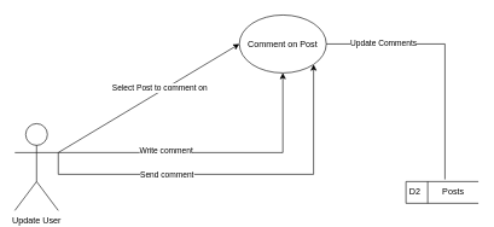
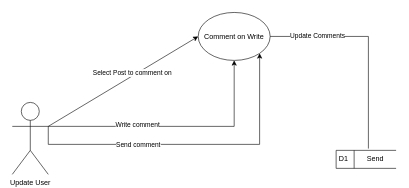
  <mxCell id="0" />
  <mxCell id="1" parent="0" />
  <mxCell id="2" style="rounded=0;orthogonalLoop=1;jettySize=auto;html=1;exitX=1;exitY=0.333;exitDx=0;exitDy=0;exitPerimeter=0;entryX=0;entryY=0.5;entryDx=0;entryDy=0;" edge="1" parent="1" source="8" target="9"><mxGeometry relative="1" as="geometry" /></mxCell>
  <mxCell id="3" value="Select Post to comment on" style="edgeLabel;html=1;align=center;verticalAlign=middle;resizable=0;points=[];" vertex="1" connectable="0" parent="2"><mxGeometry x="0.543" relative="1" as="geometry"><mxPoint x="-53" y="26" as="offset" /></mxGeometry></mxCell>
  <mxCell id="4" style="edgeStyle=orthogonalEdgeStyle;rounded=0;orthogonalLoop=1;jettySize=auto;html=1;exitX=1;exitY=0.333;exitDx=0;exitDy=0;exitPerimeter=0;entryX=0.5;entryY=1;entryDx=0;entryDy=0;" edge="1" parent="1" source="8" target="9"><mxGeometry relative="1" as="geometry" /></mxCell>
  <mxCell id="5" value="Write comment" style="edgeLabel;html=1;align=center;verticalAlign=middle;resizable=0;points=[];" vertex="1" connectable="0" parent="4"><mxGeometry x="-0.296" y="2" relative="1" as="geometry"><mxPoint as="offset" /></mxGeometry></mxCell>
  <mxCell id="6" style="edgeStyle=orthogonalEdgeStyle;rounded=0;orthogonalLoop=1;jettySize=auto;html=1;exitX=1;exitY=0.333;exitDx=0;exitDy=0;exitPerimeter=0;entryX=1;entryY=1;entryDx=0;entryDy=0;" edge="1" parent="1" source="8" target="9"><mxGeometry relative="1" as="geometry"><mxPoint x="430" y="140" as="targetPoint" /><Array as="points"><mxPoint x="80" y="240" /><mxPoint x="432" y="240" /></Array></mxGeometry></mxCell>
  <mxCell id="7" value="Send comment" style="edgeLabel;html=1;align=center;verticalAlign=middle;resizable=0;points=[];" vertex="1" connectable="0" parent="6"><mxGeometry x="-0.259" y="-2" relative="1" as="geometry"><mxPoint x="-18" y="-2" as="offset" /></mxGeometry></mxCell>
  <mxCell id="8" value="Update User" style="shape=umlActor;verticalLabelPosition=bottom;verticalAlign=top;html=1;outlineConnect=0;" vertex="1" parent="1"><mxGeometry x="20" y="170" width="60" height="120" as="geometry" /></mxCell>
- <mxCell id="9" value="Comment on Post" style="ellipse;whiteSpace=wrap;html=1;" vertex="1" parent="1"><mxGeometry x="330" y="20" width="120" height="80" as="geometry" /></mxCell>
- <mxCell id="10" value="D2" style="html=1;dashed=0;whiteSpace=wrap;shape=mxgraph.dfd.dataStoreID;align=left;spacingLeft=3;points=[[0,0],[0.5,0],[1,0],[0,0.5],[1,0.5],[0,1],[0.5,1],[1,1]];" vertex="1" parent="1"><mxGeometry x="560" y="250" width="100" height="30" as="geometry" /></mxCell>
- <mxCell id="11" value="Posts" style="text;html=1;align=center;verticalAlign=middle;resizable=0;points=[];autosize=1;strokeColor=none;fillColor=none;" vertex="1" parent="1"><mxGeometry x="600" y="250" width="50" height="30" as="geometry" /></mxCell>
+ <mxCell id="9" value="Comment on Write" style="ellipse;whiteSpace=wrap;html=1;" vertex="1" parent="1"><mxGeometry x="330" y="20" width="120" height="80" as="geometry" /></mxCell>
+ <mxCell id="10" value="D1" style="html=1;dashed=0;whiteSpace=wrap;shape=mxgraph.dfd.dataStoreID;align=left;spacingLeft=3;points=[[0,0],[0.5,0],[1,0],[0,0.5],[1,0.5],[0,1],[0.5,1],[1,1]];" vertex="1" parent="1"><mxGeometry x="560" y="250" width="100" height="30" as="geometry" /></mxCell>
+ <mxCell id="11" value="Send" style="text;html=1;align=center;verticalAlign=middle;resizable=0;points=[];autosize=1;strokeColor=none;fillColor=none;" vertex="1" parent="1"><mxGeometry x="600" y="250" width="50" height="30" as="geometry" /></mxCell>
  <mxCell id="12" style="edgeStyle=orthogonalEdgeStyle;rounded=0;orthogonalLoop=1;jettySize=auto;html=1;exitX=1;exitY=0.5;exitDx=0;exitDy=0;entryX=0.276;entryY=-0.1;entryDx=0;entryDy=0;entryPerimeter=0;endArrow=none;" edge="1" parent="1" source="9" target="11"><mxGeometry relative="1" as="geometry" /></mxCell>
  <mxCell id="13" value="Update Comments" style="edgeLabel;html=1;align=center;verticalAlign=middle;resizable=0;points=[];" vertex="1" connectable="0" parent="12"><mxGeometry x="-0.556" y="2" relative="1" as="geometry"><mxPoint as="offset" /></mxGeometry></mxCell>
